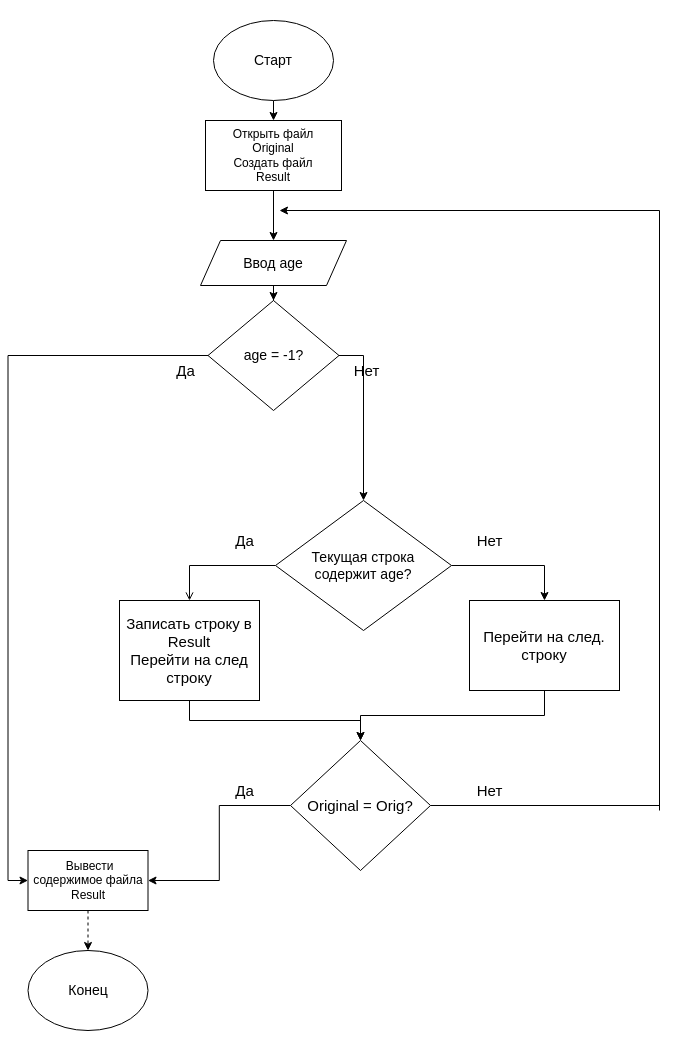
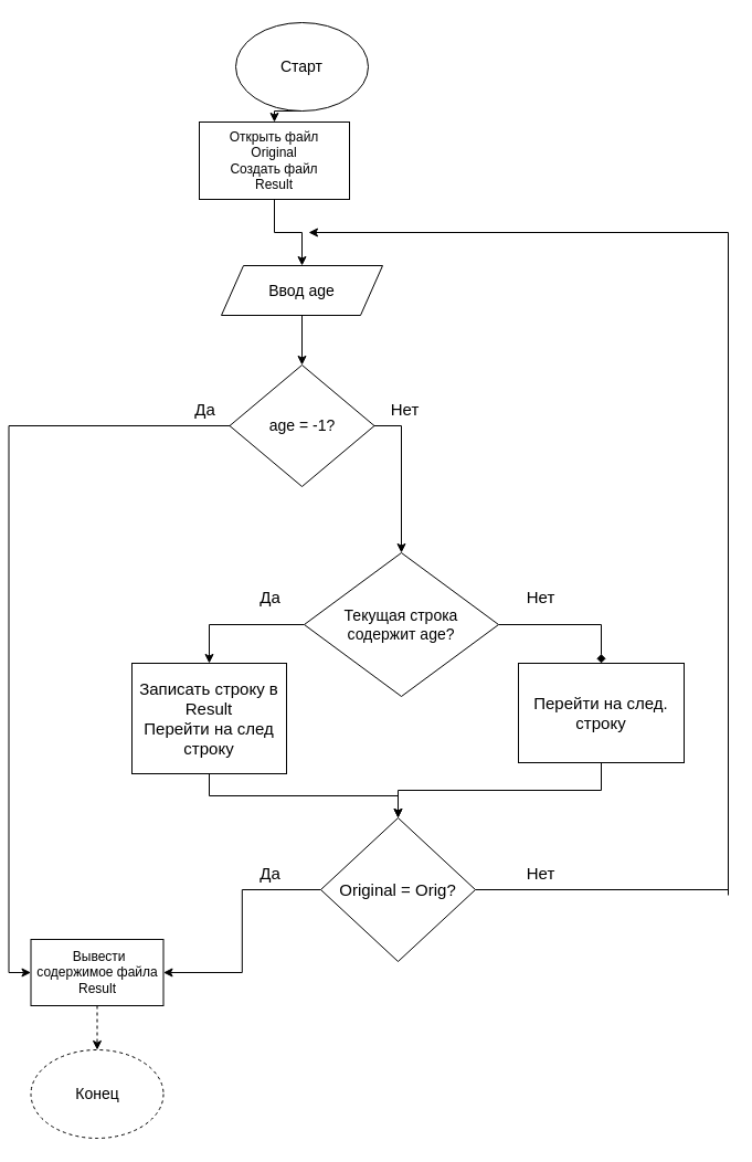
  <mxCell id="0" />
  <mxCell id="1" parent="0" />
  <mxCell id="2" style="edgeStyle=orthogonalEdgeStyle;rounded=0;orthogonalLoop=1;jettySize=auto;html=1;exitX=0.5;exitY=1;exitDx=0;exitDy=0;" edge="1" parent="1" source="3" target="23"><mxGeometry relative="1" as="geometry" /></mxCell>
  <mxCell id="3" value="Ввод age" style="shape=parallelogram;perimeter=parallelogramPerimeter;whiteSpace=wrap;html=1;fixedSize=1;fontSize=14;" vertex="1" parent="1"><mxGeometry x="193" y="240" width="146" height="45" as="geometry" /></mxCell>
  <mxCell id="4" style="edgeStyle=orthogonalEdgeStyle;rounded=0;orthogonalLoop=1;jettySize=auto;html=1;exitX=0.5;exitY=1;exitDx=0;exitDy=0;entryX=0.5;entryY=0;entryDx=0;entryDy=0;" edge="1" parent="1" source="5" target="7"><mxGeometry relative="1" as="geometry" /></mxCell>
  <mxCell id="5" value="Старт" style="ellipse;whiteSpace=wrap;html=1;fontSize=14;" vertex="1" parent="1"><mxGeometry x="206" y="20" width="120" height="80" as="geometry" /></mxCell>
  <mxCell id="6" style="edgeStyle=orthogonalEdgeStyle;rounded=0;orthogonalLoop=1;jettySize=auto;html=1;exitX=0.5;exitY=1;exitDx=0;exitDy=0;entryX=0.5;entryY=0;entryDx=0;entryDy=0;" edge="1" parent="1" source="7" target="3"><mxGeometry relative="1" as="geometry" /></mxCell>
- <mxCell id="7" value="Открыть файл&lt;br&gt;Original&lt;br&gt;Создать файл&lt;br&gt;Result" style="rounded=0;whiteSpace=wrap;html=1;" vertex="1" parent="1"><mxGeometry x="198" y="120" width="136" height="70" as="geometry" /></mxCell>
- <mxCell id="8" style="edgeStyle=orthogonalEdgeStyle;rounded=0;orthogonalLoop=1;jettySize=auto;html=1;exitX=1;exitY=0.5;exitDx=0;exitDy=0;entryX=0.5;entryY=0;entryDx=0;entryDy=0;fontSize=15;" edge="1" parent="1" source="10" target="12"><mxGeometry relative="1" as="geometry" /></mxCell>
- <mxCell id="9" style="edgeStyle=orthogonalEdgeStyle;rounded=0;orthogonalLoop=1;jettySize=auto;html=1;exitX=0;exitY=0.5;exitDx=0;exitDy=0;entryX=0.5;entryY=0;entryDx=0;entryDy=0;fontSize=15;endArrow=open;" edge="1" parent="1" source="10" target="16"><mxGeometry relative="1" as="geometry" /></mxCell>
+ <mxCell id="7" value="Открыть файл&lt;br&gt;Original&lt;br&gt;Создать файл&lt;br&gt;Result" style="rounded=0;whiteSpace=wrap;html=1;" vertex="1" parent="1"><mxGeometry x="173" y="110" width="136" height="70" as="geometry" /></mxCell>
+ <mxCell id="8" style="edgeStyle=orthogonalEdgeStyle;rounded=0;orthogonalLoop=1;jettySize=auto;html=1;exitX=1;exitY=0.5;exitDx=0;exitDy=0;entryX=0.5;entryY=0;entryDx=0;entryDy=0;fontSize=15;endArrow=diamond;" edge="1" parent="1" source="10" target="12"><mxGeometry relative="1" as="geometry" /></mxCell>
+ <mxCell id="9" style="edgeStyle=orthogonalEdgeStyle;rounded=0;orthogonalLoop=1;jettySize=auto;html=1;exitX=0;exitY=0.5;exitDx=0;exitDy=0;entryX=0.5;entryY=0;entryDx=0;entryDy=0;fontSize=15;" edge="1" parent="1" source="10" target="16"><mxGeometry relative="1" as="geometry" /></mxCell>
  <mxCell id="10" value="Текущая строка&lt;br&gt;содержит age?" style="rhombus;whiteSpace=wrap;html=1;fontSize=14;" vertex="1" parent="1"><mxGeometry x="268" y="500" width="176" height="130" as="geometry" /></mxCell>
  <mxCell id="11" style="edgeStyle=orthogonalEdgeStyle;rounded=0;orthogonalLoop=1;jettySize=auto;html=1;exitX=0.5;exitY=1;exitDx=0;exitDy=0;entryX=0.5;entryY=0;entryDx=0;entryDy=0;fontSize=15;" edge="1" parent="1" source="12" target="18"><mxGeometry relative="1" as="geometry" /></mxCell>
  <mxCell id="12" value="Перейти на след. строку" style="rounded=0;whiteSpace=wrap;html=1;fontSize=15;" vertex="1" parent="1"><mxGeometry x="462" y="600" width="150" height="90" as="geometry" /></mxCell>
  <mxCell id="13" value="&lt;font style=&quot;font-size: 15px&quot;&gt;Да&lt;/font&gt;" style="text;html=1;align=center;verticalAlign=middle;resizable=0;points=[];autosize=1;strokeColor=none;fillColor=none;" vertex="1" parent="1"><mxGeometry x="222" y="530" width="30" height="20" as="geometry" /></mxCell>
  <mxCell id="14" value="&lt;font style=&quot;font-size: 15px&quot;&gt;Нет&lt;br&gt;&lt;/font&gt;" style="text;html=1;align=center;verticalAlign=middle;resizable=0;points=[];autosize=1;strokeColor=none;fillColor=none;" vertex="1" parent="1"><mxGeometry x="462" y="530" width="40" height="20" as="geometry" /></mxCell>
  <mxCell id="15" style="edgeStyle=orthogonalEdgeStyle;rounded=0;orthogonalLoop=1;jettySize=auto;html=1;exitX=0.5;exitY=1;exitDx=0;exitDy=0;fontSize=15;" edge="1" parent="1" source="16" target="18"><mxGeometry relative="1" as="geometry" /></mxCell>
  <mxCell id="16" value="Записать строку в Result&lt;br&gt;Перейти на след строку" style="rounded=0;whiteSpace=wrap;html=1;fontSize=15;" vertex="1" parent="1"><mxGeometry x="112" y="600" width="140" height="100" as="geometry" /></mxCell>
  <mxCell id="17" style="edgeStyle=orthogonalEdgeStyle;rounded=0;orthogonalLoop=1;jettySize=auto;html=1;exitX=0;exitY=0.5;exitDx=0;exitDy=0;fontSize=14;" edge="1" parent="1" source="18" target="27"><mxGeometry relative="1" as="geometry" /></mxCell>
  <mxCell id="18" value="Original = Orig?" style="rhombus;whiteSpace=wrap;html=1;fontSize=15;" vertex="1" parent="1"><mxGeometry x="283" y="740" width="140" height="130" as="geometry" /></mxCell>
  <mxCell id="19" value="&lt;font style=&quot;font-size: 15px&quot;&gt;Да&lt;/font&gt;" style="text;html=1;align=center;verticalAlign=middle;resizable=0;points=[];autosize=1;strokeColor=none;fillColor=none;" vertex="1" parent="1"><mxGeometry x="222" y="780" width="30" height="20" as="geometry" /></mxCell>
  <mxCell id="20" value="&lt;font style=&quot;font-size: 15px&quot;&gt;Нет&lt;br&gt;&lt;/font&gt;" style="text;html=1;align=center;verticalAlign=middle;resizable=0;points=[];autosize=1;strokeColor=none;fillColor=none;" vertex="1" parent="1"><mxGeometry x="462" y="780" width="40" height="20" as="geometry" /></mxCell>
  <mxCell id="21" style="edgeStyle=orthogonalEdgeStyle;rounded=0;orthogonalLoop=1;jettySize=auto;html=1;exitX=0;exitY=0.5;exitDx=0;exitDy=0;entryX=0;entryY=0.5;entryDx=0;entryDy=0;" edge="1" parent="1" source="23" target="27"><mxGeometry relative="1" as="geometry" /></mxCell>
  <mxCell id="22" style="edgeStyle=orthogonalEdgeStyle;rounded=0;orthogonalLoop=1;jettySize=auto;html=1;exitX=1;exitY=0.5;exitDx=0;exitDy=0;entryX=0.5;entryY=0;entryDx=0;entryDy=0;" edge="1" parent="1" source="23" target="10"><mxGeometry relative="1" as="geometry" /></mxCell>
- <mxCell id="23" value="&lt;font style=&quot;font-size: 14px&quot;&gt;age = -1?&lt;/font&gt;" style="rhombus;whiteSpace=wrap;html=1;" vertex="1" parent="1"><mxGeometry x="200.5" y="300" width="131" height="110" as="geometry" /></mxCell>
+ <mxCell id="23" value="&lt;font style=&quot;font-size: 14px&quot;&gt;age = -1?&lt;/font&gt;" style="rhombus;whiteSpace=wrap;html=1;" vertex="1" parent="1"><mxGeometry x="200.5" y="330" width="131" height="110" as="geometry" /></mxCell>
  <mxCell id="24" value="&lt;font style=&quot;font-size: 15px&quot;&gt;Да&lt;/font&gt;" style="text;html=1;align=center;verticalAlign=middle;resizable=0;points=[];autosize=1;strokeColor=none;fillColor=none;" vertex="1" parent="1"><mxGeometry x="163" y="360" width="30" height="20" as="geometry" /></mxCell>
  <mxCell id="25" value="&lt;font style=&quot;font-size: 15px&quot;&gt;Нет&lt;br&gt;&lt;/font&gt;" style="text;html=1;align=center;verticalAlign=middle;resizable=0;points=[];autosize=1;strokeColor=none;fillColor=none;" vertex="1" parent="1"><mxGeometry x="339" y="360" width="40" height="20" as="geometry" /></mxCell>
  <mxCell id="26" style="edgeStyle=orthogonalEdgeStyle;rounded=0;orthogonalLoop=1;jettySize=auto;html=1;exitX=0.5;exitY=1;exitDx=0;exitDy=0;entryX=0.5;entryY=0;entryDx=0;entryDy=0;fontSize=14;dashed=1;" edge="1" parent="1" source="27" target="28"><mxGeometry relative="1" as="geometry" /></mxCell>
  <mxCell id="27" value="&amp;nbsp;Вывести содержимое файла&lt;br&gt;Result" style="rounded=0;whiteSpace=wrap;html=1;" vertex="1" parent="1"><mxGeometry x="20.5" y="850" width="120" height="60" as="geometry" /></mxCell>
- <mxCell id="28" value="Конец" style="ellipse;whiteSpace=wrap;html=1;fontSize=14;" vertex="1" parent="1"><mxGeometry x="20.5" y="950" width="120" height="80" as="geometry" /></mxCell>
+ <mxCell id="28" value="Конец" style="ellipse;whiteSpace=wrap;html=1;fontSize=14;dashed=1;" vertex="1" parent="1"><mxGeometry x="20.5" y="950" width="120" height="80" as="geometry" /></mxCell>
  <mxCell id="29" value="" style="endArrow=none;html=1;rounded=0;fontSize=14;exitX=1;exitY=0.5;exitDx=0;exitDy=0;" edge="1" parent="1" source="18"><mxGeometry width="50" height="50" relative="1" as="geometry"><mxPoint x="242" y="580" as="sourcePoint" /><mxPoint x="652" y="805" as="targetPoint" /></mxGeometry></mxCell>
  <mxCell id="30" value="" style="endArrow=none;html=1;rounded=0;fontSize=14;" edge="1" parent="1"><mxGeometry width="50" height="50" relative="1" as="geometry"><mxPoint x="652" y="810" as="sourcePoint" /><mxPoint x="652" y="210" as="targetPoint" /></mxGeometry></mxCell>
  <mxCell id="31" value="" style="endArrow=classic;html=1;rounded=0;fontSize=14;" edge="1" parent="1"><mxGeometry width="50" height="50" relative="1" as="geometry"><mxPoint x="652" y="210" as="sourcePoint" /><mxPoint x="272" y="210" as="targetPoint" /></mxGeometry></mxCell>
